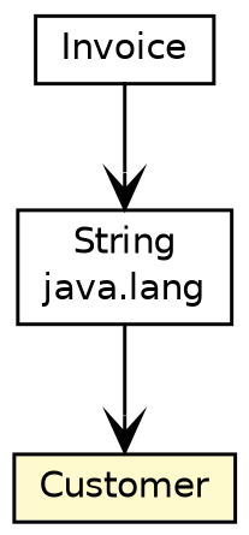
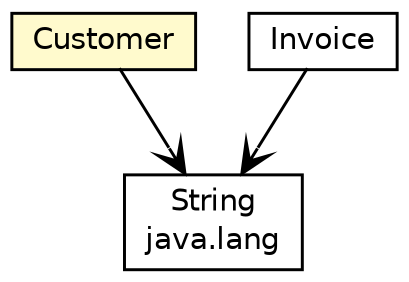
  digraph {
    nodesep=0.25
    ranksep=0.5
    node [fontcolor=black fontname=Helvetica fontsize=10 margin=0 shape=plaintext]
    edge [arrowhead=open color=black fontname=Helvetica fontsize=10 labelfontname=Helvetica labelfontsize=10 weight=1]
    n1 [height=0 label=<<table title="gr.spinellis.invoice.Customer" border="0" cellborder="1" cellspacing="0" cellpadding="2" bgcolor="lemonChiffon" href="Customer.html" target="_parent"><tr><td><table border="0" cellspacing="0" cellpadding="1"><tr><td align="center" balign="center"> Customer </td></tr></table></td></tr></table>> width=0]
    n2 [height=0 label=<<table title="java.lang.String" border="0" cellborder="1" cellspacing="0" cellpadding="2" href="http://docs.oracle.com/javase/7/docs/api/java/lang/String.html" target="_parent"><tr><td><table border="0" cellspacing="0" cellpadding="1"><tr><td align="center" balign="center"> String </td></tr><tr><td align="center" balign="center"> java.lang </td></tr></table></td></tr></table>> width=0]
    n3 [height=0 label=<<table title="gr.spinellis.invoice.Invoice" border="0" cellborder="1" cellspacing="0" cellpadding="2" href="Invoice.html" target="_parent"><tr><td><table border="0" cellspacing="0" cellpadding="1"><tr><td align="center" balign="center"> Invoice </td></tr></table></td></tr></table>> width=0]
-   n2 -> n1
+   n1 -> n2
    n3 -> n2
  }
